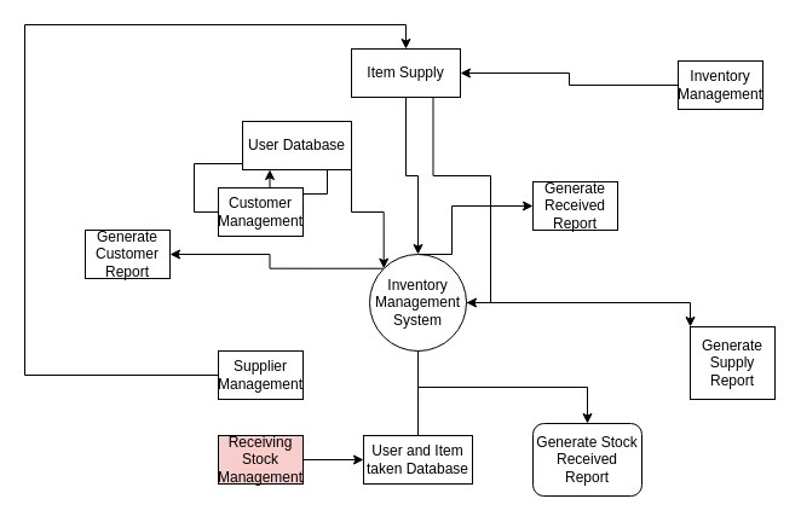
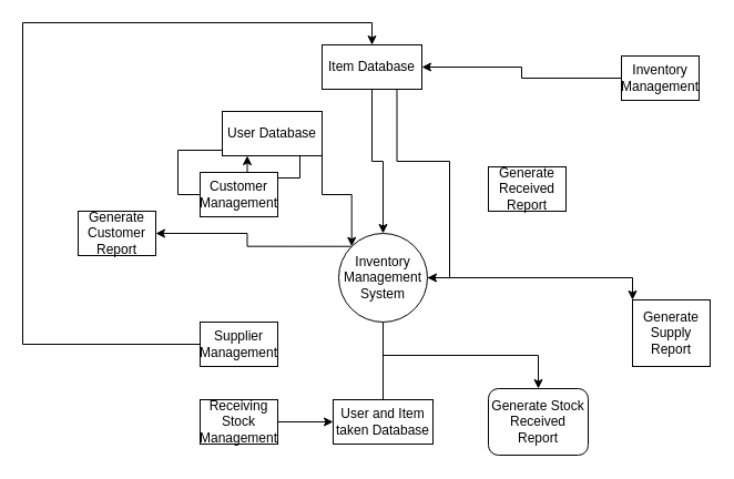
  <mxCell id="0" />
  <mxCell id="1" parent="0" />
- <mxCell id="2" style="edgeStyle=orthogonalEdgeStyle;rounded=0;orthogonalLoop=1;jettySize=auto;html=1;exitX=0.5;exitY=0;exitDx=0;exitDy=0;entryX=0;entryY=0.5;entryDx=0;entryDy=0;" edge="1" parent="1" source="6" target="13"><mxGeometry relative="1" as="geometry"><Array as="points"><mxPoint x="373" y="210" /><mxPoint x="373" y="170" /></Array></mxGeometry></mxCell>
  <mxCell id="3" style="edgeStyle=orthogonalEdgeStyle;rounded=0;orthogonalLoop=1;jettySize=auto;html=1;exitX=0;exitY=0;exitDx=0;exitDy=0;" edge="1" parent="1" source="6" target="14"><mxGeometry relative="1" as="geometry" /></mxCell>
  <mxCell id="4" style="edgeStyle=orthogonalEdgeStyle;rounded=0;orthogonalLoop=1;jettySize=auto;html=1;exitX=1;exitY=0.5;exitDx=0;exitDy=0;entryX=0;entryY=0;entryDx=0;entryDy=0;" edge="1" parent="1" source="6" target="15"><mxGeometry relative="1" as="geometry" /></mxCell>
  <mxCell id="5" style="edgeStyle=orthogonalEdgeStyle;rounded=0;orthogonalLoop=1;jettySize=auto;html=1;exitX=0.5;exitY=1;exitDx=0;exitDy=0;" edge="1" parent="1" source="6" target="16"><mxGeometry relative="1" as="geometry" /></mxCell>
  <mxCell id="6" value="Inventory Management System" style="ellipse;whiteSpace=wrap;html=1;aspect=fixed;" vertex="1" parent="1"><mxGeometry x="305" y="210" width="80" height="80" as="geometry" /></mxCell>
  <mxCell id="7" style="edgeStyle=orthogonalEdgeStyle;rounded=0;orthogonalLoop=1;jettySize=auto;html=1;exitX=0;exitY=0.5;exitDx=0;exitDy=0;entryX=0.25;entryY=1;entryDx=0;entryDy=0;" edge="1" parent="1" source="8" target="18"><mxGeometry relative="1" as="geometry" /></mxCell>
  <mxCell id="8" value="Customer Management" style="rounded=0;whiteSpace=wrap;html=1;" vertex="1" parent="1"><mxGeometry x="180" y="155" width="70" height="40" as="geometry" /></mxCell>
  <mxCell id="9" style="edgeStyle=orthogonalEdgeStyle;rounded=0;orthogonalLoop=1;jettySize=auto;html=1;exitX=0;exitY=0.5;exitDx=0;exitDy=0;entryX=0.5;entryY=0;entryDx=0;entryDy=0;" edge="1" parent="1" source="10" target="23"><mxGeometry relative="1" as="geometry"><Array as="points"><mxPoint x="20" y="310" /><mxPoint x="20" y="20" /><mxPoint x="335" y="20" /></Array></mxGeometry></mxCell>
  <mxCell id="10" value="Supplier Management" style="rounded=0;whiteSpace=wrap;html=1;" vertex="1" parent="1"><mxGeometry x="180" y="290" width="70" height="40" as="geometry" /></mxCell>
  <mxCell id="11" style="edgeStyle=orthogonalEdgeStyle;rounded=0;orthogonalLoop=1;jettySize=auto;html=1;exitX=1;exitY=0.5;exitDx=0;exitDy=0;entryX=0;entryY=0.5;entryDx=0;entryDy=0;" edge="1" parent="1" source="12" target="20"><mxGeometry relative="1" as="geometry" /></mxCell>
- <mxCell id="12" value="Receiving Stock Management" style="rounded=0;whiteSpace=wrap;html=1;fillColor=#f8cecc;" vertex="1" parent="1"><mxGeometry x="180" y="360" width="70" height="40" as="geometry" /></mxCell>
+ <mxCell id="12" value="Receiving Stock Management" style="rounded=0;whiteSpace=wrap;html=1;" vertex="1" parent="1"><mxGeometry x="180" y="360" width="70" height="40" as="geometry" /></mxCell>
  <mxCell id="13" value="Generate Received Report" style="rounded=0;whiteSpace=wrap;html=1;" vertex="1" parent="1"><mxGeometry x="440" y="150" width="70" height="40" as="geometry" /></mxCell>
  <mxCell id="14" value="Generate Customer Report" style="rounded=0;whiteSpace=wrap;html=1;" vertex="1" parent="1"><mxGeometry x="70" y="190" width="70" height="40" as="geometry" /></mxCell>
  <mxCell id="15" value="Generate Supply Report" style="rounded=0;whiteSpace=wrap;html=1;" vertex="1" parent="1"><mxGeometry x="570" y="270" width="70" height="60" as="geometry" /></mxCell>
  <mxCell id="16" value="Generate Stock Received Report" style="whiteSpace=wrap;html=1;rounded=1;" vertex="1" parent="1"><mxGeometry x="440" y="350" width="90" height="60" as="geometry" /></mxCell>
  <mxCell id="17" style="edgeStyle=orthogonalEdgeStyle;rounded=0;orthogonalLoop=1;jettySize=auto;html=1;exitX=1;exitY=1;exitDx=0;exitDy=0;entryX=0;entryY=0;entryDx=0;entryDy=0;" edge="1" parent="1" source="18" target="6"><mxGeometry relative="1" as="geometry" /></mxCell>
  <mxCell id="18" value="User Database" style="rounded=0;whiteSpace=wrap;html=1;" vertex="1" parent="1"><mxGeometry x="200" y="100" width="90" height="40" as="geometry" /></mxCell>
  <mxCell id="19" style="edgeStyle=orthogonalEdgeStyle;rounded=0;orthogonalLoop=1;jettySize=auto;html=1;exitX=0.5;exitY=0;exitDx=0;exitDy=0;entryX=0.5;entryY=1;entryDx=0;entryDy=0;endArrow=none;" edge="1" parent="1" source="20" target="6"><mxGeometry relative="1" as="geometry" /></mxCell>
  <mxCell id="20" value="User and Item taken Database" style="rounded=0;whiteSpace=wrap;html=1;" vertex="1" parent="1"><mxGeometry x="300" y="360" width="90" height="40" as="geometry" /></mxCell>
  <mxCell id="21" style="edgeStyle=orthogonalEdgeStyle;rounded=0;orthogonalLoop=1;jettySize=auto;html=1;exitX=0.5;exitY=1;exitDx=0;exitDy=0;" edge="1" parent="1" source="23" target="6"><mxGeometry relative="1" as="geometry" /></mxCell>
  <mxCell id="22" style="edgeStyle=orthogonalEdgeStyle;rounded=0;orthogonalLoop=1;jettySize=auto;html=1;exitX=0.75;exitY=1;exitDx=0;exitDy=0;entryX=1;entryY=0.5;entryDx=0;entryDy=0;" edge="1" parent="1" source="23" target="6"><mxGeometry relative="1" as="geometry" /></mxCell>
- <mxCell id="23" value="Item Supply" style="rounded=0;whiteSpace=wrap;html=1;" vertex="1" parent="1"><mxGeometry x="290" y="40" width="90" height="40" as="geometry" /></mxCell>
+ <mxCell id="23" value="Item Database" style="rounded=0;whiteSpace=wrap;html=1;" vertex="1" parent="1"><mxGeometry x="290" y="40" width="90" height="40" as="geometry" /></mxCell>
  <mxCell id="24" style="edgeStyle=orthogonalEdgeStyle;rounded=0;orthogonalLoop=1;jettySize=auto;html=1;exitX=0;exitY=0.5;exitDx=0;exitDy=0;entryX=1;entryY=0.5;entryDx=0;entryDy=0;" edge="1" parent="1" source="25" target="23"><mxGeometry relative="1" as="geometry" /></mxCell>
  <mxCell id="25" value="Inventory Management" style="rounded=0;whiteSpace=wrap;html=1;" vertex="1" parent="1"><mxGeometry x="560" y="50" width="70" height="40" as="geometry" /></mxCell>
